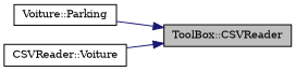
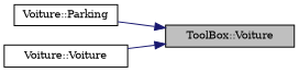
  digraph {
    fontname="DejaVu Serif"
    rankdir=RL
    node [color=black fillcolor=white fontname="DejaVu Serif" fontsize=10 shape=record style=filled]
    edge [color=midnightblue dir=back fontname="DejaVu Serif" fontsize=10 labelfontname=Helvetica labelfontsize=10 style=solid]
-   n1 [fillcolor=grey75 fontcolor=black height=0.2 label="ToolBox::CSVReader" width=0.4]
+   n1 [fillcolor=grey75 fontcolor=black height=0.2 label="ToolBox::Voiture" width=0.4]
    n2 [height=0.2 label="Voiture::Parking" width=0.4]
-   n3 [height=0.2 label="CSVReader::Voiture" width=0.4]
+   n3 [height=0.2 label="Voiture::Voiture" width=0.4]
    n1 -> n2
    n1 -> n3
  }
